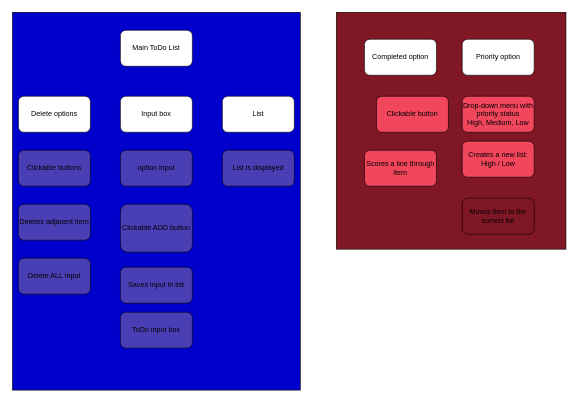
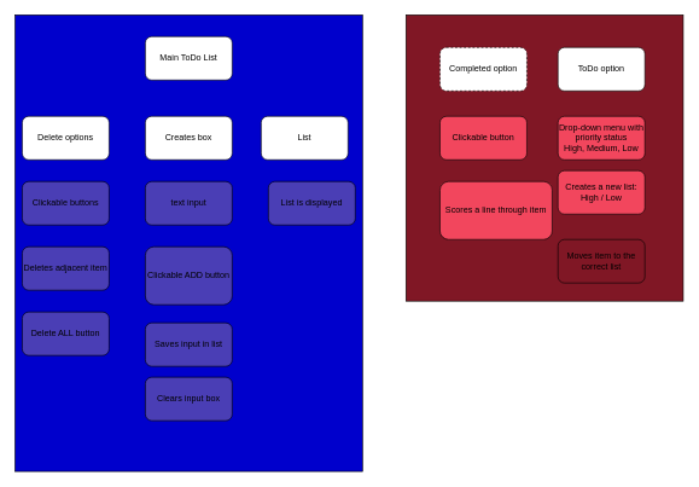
  <mxCell id="0" />
  <mxCell id="1" parent="0" />
  <mxCell id="2" value="" style="rounded=0;whiteSpace=wrap;html=1;fillColor=#801725;" parent="1" vertex="1"><mxGeometry x="560" y="20" width="383" height="395" as="geometry" /></mxCell>
  <mxCell id="3" value="" style="rounded=0;whiteSpace=wrap;html=1;fillColor=#0000CC;" parent="1" vertex="1"><mxGeometry x="20" y="20" width="480" height="630" as="geometry" /></mxCell>
  <mxCell id="4" value="Main ToDo List" style="rounded=1;whiteSpace=wrap;html=1;" parent="1" vertex="1"><mxGeometry x="200" y="50" width="120" height="60" as="geometry" /></mxCell>
- <mxCell id="5" value="Input box" style="rounded=1;whiteSpace=wrap;html=1;" parent="1" vertex="1"><mxGeometry x="200" y="160" width="120" height="60" as="geometry" /></mxCell>
- <mxCell id="6" value="List" style="rounded=1;whiteSpace=wrap;html=1;" parent="1" vertex="1"><mxGeometry x="370" y="160" width="120" height="60" as="geometry" /></mxCell>
+ <mxCell id="5" value="Creates box" style="rounded=1;whiteSpace=wrap;html=1;" parent="1" vertex="1"><mxGeometry x="200" y="160" width="120" height="60" as="geometry" /></mxCell>
+ <mxCell id="6" value="List" style="rounded=1;whiteSpace=wrap;html=1;" parent="1" vertex="1"><mxGeometry x="360" y="160" width="120" height="60" as="geometry" /></mxCell>
  <mxCell id="7" value="Delete options" style="rounded=1;whiteSpace=wrap;html=1;" parent="1" vertex="1"><mxGeometry x="30" y="160" width="120" height="60" as="geometry" /></mxCell>
- <mxCell id="8" value="Completed option" style="rounded=1;whiteSpace=wrap;html=1;" parent="1" vertex="1"><mxGeometry x="607" y="65" width="120" height="60" as="geometry" /></mxCell>
- <mxCell id="9" value="Priority option" style="rounded=1;whiteSpace=wrap;html=1;" parent="1" vertex="1"><mxGeometry x="770" y="65" width="120" height="60" as="geometry" /></mxCell>
+ <mxCell id="8" value="Completed option" style="rounded=1;whiteSpace=wrap;html=1;dashed=1;" parent="1" vertex="1"><mxGeometry x="607" y="65" width="120" height="60" as="geometry" /></mxCell>
+ <mxCell id="9" value="ToDo option" style="rounded=1;whiteSpace=wrap;html=1;" parent="1" vertex="1"><mxGeometry x="770" y="65" width="120" height="60" as="geometry" /></mxCell>
  <mxCell id="10" value="Clickable buttons" style="rounded=1;whiteSpace=wrap;html=1;fillColor=#4A3EB5;" parent="1" vertex="1"><mxGeometry x="30" y="250" width="120" height="60" as="geometry" /></mxCell>
- <mxCell id="11" value="option input" style="rounded=1;whiteSpace=wrap;html=1;fillColor=#4A3EB5;" parent="1" vertex="1"><mxGeometry x="200" y="250" width="120" height="60" as="geometry" /></mxCell>
+ <mxCell id="11" value="text input" style="rounded=1;whiteSpace=wrap;html=1;fillColor=#4A3EB5;" parent="1" vertex="1"><mxGeometry x="200" y="250" width="120" height="60" as="geometry" /></mxCell>
  <mxCell id="12" value="Deletes adjacent item" style="rounded=1;whiteSpace=wrap;html=1;fillColor=#4A3EB5;" parent="1" vertex="1"><mxGeometry x="30" y="340" width="120" height="60" as="geometry" /></mxCell>
- <mxCell id="13" value="Delete ALL input" style="rounded=1;whiteSpace=wrap;html=1;fillColor=#4A3EB5;" parent="1" vertex="1"><mxGeometry x="30" y="430" width="120" height="60" as="geometry" /></mxCell>
+ <mxCell id="13" value="Delete ALL button" style="rounded=1;whiteSpace=wrap;html=1;fillColor=#4A3EB5;" parent="1" vertex="1"><mxGeometry x="30" y="430" width="120" height="60" as="geometry" /></mxCell>
  <mxCell id="14" value="Saves input in list" style="rounded=1;whiteSpace=wrap;html=1;fillColor=#4A3EB5;" parent="1" vertex="1"><mxGeometry x="200" y="445" width="120" height="60" as="geometry" /></mxCell>
  <mxCell id="15" value="List is displayed" style="rounded=1;whiteSpace=wrap;html=1;fillColor=#4A3EB5;" parent="1" vertex="1"><mxGeometry x="370" y="250" width="120" height="60" as="geometry" /></mxCell>
- <mxCell id="16" value="ToDo input box" style="rounded=1;whiteSpace=wrap;html=1;fillColor=#4A3EB5;" parent="1" vertex="1"><mxGeometry x="200" y="520" width="120" height="60" as="geometry" /></mxCell>
+ <mxCell id="16" value="Clears input box" style="rounded=1;whiteSpace=wrap;html=1;fillColor=#4A3EB5;" parent="1" vertex="1"><mxGeometry x="200" y="520" width="120" height="60" as="geometry" /></mxCell>
  <mxCell id="17" value="Clickable ADD button" style="rounded=1;whiteSpace=wrap;html=1;fillColor=#4A3EB5;" parent="1" vertex="1"><mxGeometry x="200" y="340" width="120" height="80" as="geometry" /></mxCell>
- <mxCell id="18" value="Clickable button" style="rounded=1;whiteSpace=wrap;html=1;fillColor=#F2465D;" parent="1" vertex="1"><mxGeometry x="627" y="160" width="120" height="60" as="geometry" /></mxCell>
- <mxCell id="19" value="Scores a line through item" style="rounded=1;whiteSpace=wrap;html=1;fillColor=#F2465D;" parent="1" vertex="1"><mxGeometry x="607" y="250" width="120" height="60" as="geometry" /></mxCell>
+ <mxCell id="18" value="Clickable button" style="rounded=1;whiteSpace=wrap;html=1;fillColor=#F2465D;" parent="1" vertex="1"><mxGeometry x="607" y="160" width="120" height="60" as="geometry" /></mxCell>
+ <mxCell id="19" value="Scores a line through item" style="rounded=1;whiteSpace=wrap;html=1;fillColor=#F2465D;" parent="1" vertex="1"><mxGeometry x="607" y="250" width="155" height="80" as="geometry" /></mxCell>
  <mxCell id="20" value="Drop-down menu with priority status&lt;br&gt;High, Medium, Low" style="rounded=1;whiteSpace=wrap;html=1;fillColor=#F2465D;" parent="1" vertex="1"><mxGeometry x="770" y="160" width="120" height="60" as="geometry" /></mxCell>
  <mxCell id="21" value="Moves item to the correct list" style="rounded=1;whiteSpace=wrap;html=1;fillColor=#801725;" parent="1" vertex="1"><mxGeometry x="770" y="330" width="120" height="60" as="geometry" /></mxCell>
  <mxCell id="22" value="Creates a new list:&lt;br&gt;High / Low" style="rounded=1;whiteSpace=wrap;html=1;fillColor=#F2465D;" parent="1" vertex="1"><mxGeometry x="770" y="235" width="120" height="60" as="geometry" /></mxCell>
